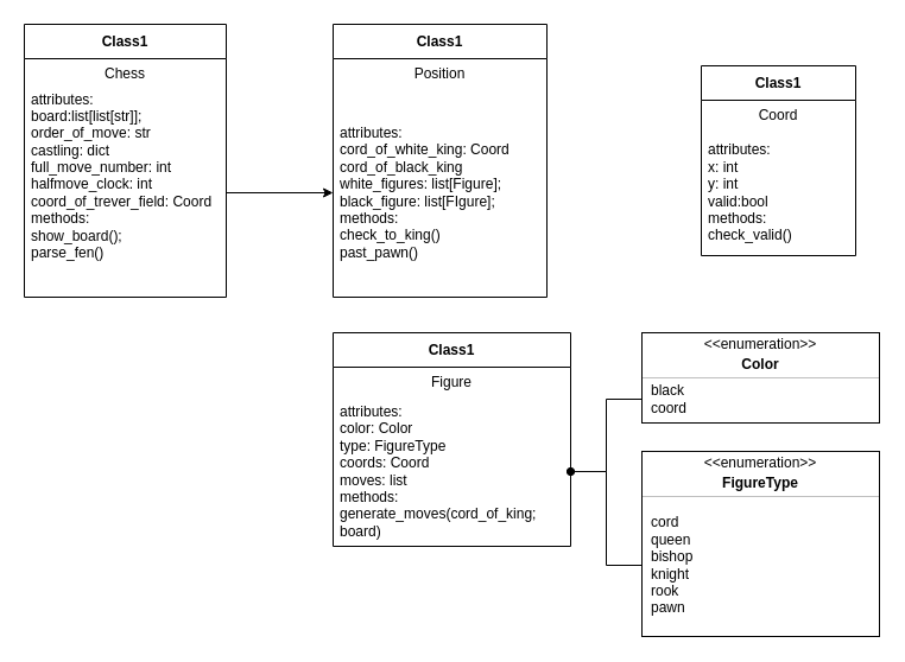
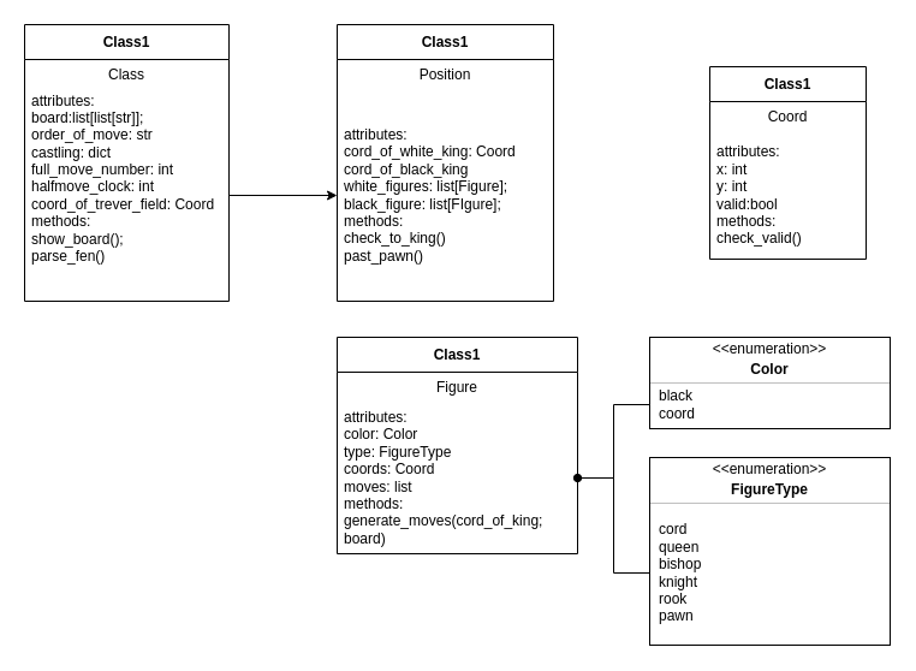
  <mxCell id="0" />
  <mxCell id="1" parent="0" />
  <mxCell id="2" value="Class1" style="swimlane;fontStyle=1;align=center;verticalAlign=middle;childLayout=stackLayout;horizontal=1;startSize=29;horizontalStack=0;resizeParent=1;resizeParentMax=0;resizeLast=0;collapsible=0;marginBottom=0;html=1;whiteSpace=wrap;" parent="1" vertex="1"><mxGeometry x="20" y="20" width="170" height="230" as="geometry" /></mxCell>
- <mxCell id="3" value="Chess" style="text;html=1;strokeColor=none;fillColor=none;align=center;verticalAlign=middle;spacingLeft=4;spacingRight=4;overflow=hidden;rotatable=0;points=[[0,0.5],[1,0.5]];portConstraint=eastwest;whiteSpace=wrap;" parent="2" vertex="1"><mxGeometry y="29" width="170" height="25" as="geometry" /></mxCell>
+ <mxCell id="3" value="Class" style="text;html=1;strokeColor=none;fillColor=none;align=center;verticalAlign=middle;spacingLeft=4;spacingRight=4;overflow=hidden;rotatable=0;points=[[0,0.5],[1,0.5]];portConstraint=eastwest;whiteSpace=wrap;" parent="2" vertex="1"><mxGeometry y="29" width="170" height="25" as="geometry" /></mxCell>
  <mxCell id="4" value="attributes:&lt;div&gt;board:list[list[str]];&lt;/div&gt;&lt;div&gt;order_of_move: str&lt;/div&gt;&lt;div&gt;castling: dict&lt;/div&gt;&lt;div&gt;full_move_number: int&lt;/div&gt;&lt;div&gt;halfmove_clock: int&lt;/div&gt;&lt;div&gt;coord_of_trever_field: Coord&lt;/div&gt;&lt;div&gt;&lt;div&gt;methods:&lt;/div&gt;&lt;div&gt;show_board();&lt;/div&gt;&lt;/div&gt;&lt;div&gt;parse_fen()&lt;/div&gt;&lt;div&gt;&lt;br&gt;&lt;/div&gt;&lt;div&gt;&lt;br&gt;&lt;/div&gt;&lt;div&gt;&lt;br&gt;&lt;/div&gt;&lt;div&gt;&lt;br&gt;&lt;/div&gt;" style="text;html=1;strokeColor=none;fillColor=none;align=left;verticalAlign=middle;spacingLeft=4;spacingRight=4;overflow=hidden;rotatable=0;points=[[0,0.5],[1,0.5]];portConstraint=eastwest;whiteSpace=wrap;" parent="2" vertex="1"><mxGeometry y="54" width="170" height="176" as="geometry" /></mxCell>
  <mxCell id="5" value="Class1" style="swimlane;fontStyle=1;align=center;verticalAlign=middle;childLayout=stackLayout;horizontal=1;startSize=29;horizontalStack=0;resizeParent=1;resizeParentMax=0;resizeLast=0;collapsible=0;marginBottom=0;html=1;whiteSpace=wrap;" parent="1" vertex="1"><mxGeometry x="280" y="280" width="200" height="180" as="geometry" /></mxCell>
  <mxCell id="6" value="Figure" style="text;html=1;strokeColor=none;fillColor=none;align=center;verticalAlign=middle;spacingLeft=4;spacingRight=4;overflow=hidden;rotatable=0;points=[[0,0.5],[1,0.5]];portConstraint=eastwest;whiteSpace=wrap;" parent="5" vertex="1"><mxGeometry y="29" width="200" height="25" as="geometry" /></mxCell>
  <mxCell id="7" value="attributes:&lt;div&gt;color: Color&lt;/div&gt;&lt;div&gt;type: FigureType&lt;/div&gt;&lt;div&gt;coords: Coord&lt;/div&gt;&lt;div&gt;moves: list&lt;/div&gt;&lt;div&gt;methods:&lt;/div&gt;&lt;div&gt;generate_moves(cord_of_king; board)&lt;/div&gt;" style="text;html=1;strokeColor=none;fillColor=none;align=left;verticalAlign=middle;spacingLeft=4;spacingRight=4;overflow=hidden;rotatable=0;points=[[0,0.5],[1,0.5]];portConstraint=eastwest;whiteSpace=wrap;" parent="5" vertex="1"><mxGeometry y="54" width="200" height="126" as="geometry" /></mxCell>
  <mxCell id="8" value="Class1" style="swimlane;fontStyle=1;align=center;verticalAlign=middle;childLayout=stackLayout;horizontal=1;startSize=29;horizontalStack=0;resizeParent=1;resizeParentMax=0;resizeLast=0;collapsible=0;marginBottom=0;html=1;whiteSpace=wrap;" parent="1" vertex="1"><mxGeometry x="280" y="20" width="180" height="230" as="geometry" /></mxCell>
  <mxCell id="9" value="Position" style="text;html=1;strokeColor=none;fillColor=none;align=center;verticalAlign=middle;spacingLeft=4;spacingRight=4;overflow=hidden;rotatable=0;points=[[0,0.5],[1,0.5]];portConstraint=eastwest;whiteSpace=wrap;" parent="8" vertex="1"><mxGeometry y="29" width="180" height="25" as="geometry" /></mxCell>
  <mxCell id="10" value="attributes:&lt;div&gt;cord_of_white_king: Coord&lt;/div&gt;&lt;div&gt;cord_of_black_king&lt;/div&gt;&lt;div&gt;white_figures: list[Figure];&lt;/div&gt;&lt;div&gt;black_figure: list[FIgure];&lt;br&gt;&lt;div&gt;methods:&lt;/div&gt;&lt;/div&gt;&lt;div&gt;check_to_king()&lt;/div&gt;&lt;div&gt;past_pawn()&lt;/div&gt;" style="text;html=1;strokeColor=none;fillColor=none;align=left;verticalAlign=middle;spacingLeft=4;spacingRight=4;overflow=hidden;rotatable=0;points=[[0,0.5],[1,0.5]];portConstraint=eastwest;whiteSpace=wrap;" parent="8" vertex="1"><mxGeometry y="54" width="180" height="176" as="geometry" /></mxCell>
  <mxCell id="11" value="Class1" style="swimlane;fontStyle=1;align=center;verticalAlign=middle;childLayout=stackLayout;horizontal=1;startSize=29;horizontalStack=0;resizeParent=1;resizeParentMax=0;resizeLast=0;collapsible=0;marginBottom=0;html=1;whiteSpace=wrap;" parent="1" vertex="1"><mxGeometry x="590" y="55" width="130" height="160" as="geometry" /></mxCell>
  <mxCell id="12" value="Coord" style="text;html=1;strokeColor=none;fillColor=none;align=center;verticalAlign=middle;spacingLeft=4;spacingRight=4;overflow=hidden;rotatable=0;points=[[0,0.5],[1,0.5]];portConstraint=eastwest;whiteSpace=wrap;" parent="11" vertex="1"><mxGeometry y="29" width="130" height="25" as="geometry" /></mxCell>
  <mxCell id="13" value="attributes:&lt;div&gt;x: int&lt;/div&gt;&lt;div&gt;y: int&lt;/div&gt;&lt;div&gt;valid:bool&lt;/div&gt;&lt;div&gt;methods:&lt;/div&gt;&lt;div&gt;check_valid()&lt;/div&gt;" style="text;html=1;strokeColor=none;fillColor=none;align=left;verticalAlign=middle;spacingLeft=4;spacingRight=4;overflow=hidden;rotatable=0;points=[[0,0.5],[1,0.5]];portConstraint=eastwest;whiteSpace=wrap;" parent="11" vertex="1"><mxGeometry y="54" width="130" height="106" as="geometry" /></mxCell>
  <mxCell id="14" value="" style="fontStyle=1;align=center;verticalAlign=middle;childLayout=stackLayout;horizontal=1;horizontalStack=0;resizeParent=1;resizeParentMax=0;resizeLast=0;marginBottom=0;" parent="1" vertex="1"><mxGeometry x="540" y="280" width="200" height="76" as="geometry" /></mxCell>
  <mxCell id="15" value="&amp;lt;&amp;lt;enumeration&amp;gt;&amp;gt;" style="html=1;align=center;spacing=0;verticalAlign=middle;strokeColor=none;fillColor=none;whiteSpace=wrap;" parent="14" vertex="1"><mxGeometry width="200" height="20" as="geometry" /></mxCell>
  <mxCell id="16" value="Color" style="html=1;align=center;spacing=0;verticalAlign=middle;strokeColor=none;fillColor=none;whiteSpace=wrap;fontStyle=1;" parent="14" vertex="1"><mxGeometry y="20" width="200" height="14" as="geometry" /></mxCell>
  <mxCell id="17" value="" style="line;strokeWidth=0.25;fillColor=none;align=left;verticalAlign=middle;spacingTop=-1;spacingLeft=3;spacingRight=3;rotatable=0;labelPosition=right;points=[];portConstraint=eastwest;" parent="14" vertex="1"><mxGeometry y="34" width="200" height="8" as="geometry" /></mxCell>
  <mxCell id="18" value="black&lt;div&gt;coord&lt;/div&gt;" style="html=1;align=left;spacing=0;spacingLeft=8;verticalAlign=middle;strokeColor=none;fillColor=none;whiteSpace=wrap;" parent="14" vertex="1"><mxGeometry y="42" width="200" height="28" as="geometry" /></mxCell>
  <mxCell id="19" value="" style="html=1;align=left;spacing=0;spacingLeft=8;verticalAlign=middle;strokeColor=none;fillColor=none;whiteSpace=wrap;" parent="14" vertex="1"><mxGeometry y="70" width="200" height="6" as="geometry" /></mxCell>
  <mxCell id="20" value="" style="fontStyle=1;align=center;verticalAlign=middle;childLayout=stackLayout;horizontal=1;horizontalStack=0;resizeParent=1;resizeParentMax=0;resizeLast=0;marginBottom=0;" parent="1" vertex="1"><mxGeometry x="540" y="380" width="200" height="156" as="geometry" /></mxCell>
  <mxCell id="21" value="&amp;lt;&amp;lt;enumeration&amp;gt;&amp;gt;" style="html=1;align=center;spacing=0;verticalAlign=middle;strokeColor=none;fillColor=none;whiteSpace=wrap;" parent="20" vertex="1"><mxGeometry width="200" height="20" as="geometry" /></mxCell>
  <mxCell id="22" value="FigureType" style="html=1;align=center;spacing=0;verticalAlign=middle;strokeColor=none;fillColor=none;whiteSpace=wrap;fontStyle=1;" parent="20" vertex="1"><mxGeometry y="20" width="200" height="14" as="geometry" /></mxCell>
  <mxCell id="23" value="" style="line;strokeWidth=0.25;fillColor=none;align=left;verticalAlign=middle;spacingTop=-1;spacingLeft=3;spacingRight=3;rotatable=0;labelPosition=right;points=[];portConstraint=eastwest;" parent="20" vertex="1"><mxGeometry y="34" width="200" height="8" as="geometry" /></mxCell>
  <mxCell id="24" value="cord&lt;div&gt;queen&lt;br&gt;&lt;div&gt;bishop&lt;/div&gt;&lt;div&gt;knight&lt;/div&gt;&lt;div&gt;rook&lt;/div&gt;&lt;div&gt;pawn&lt;/div&gt;&lt;/div&gt;" style="html=1;align=left;spacing=0;spacingLeft=8;verticalAlign=middle;strokeColor=none;fillColor=none;whiteSpace=wrap;" parent="20" vertex="1"><mxGeometry y="42" width="200" height="108" as="geometry" /></mxCell>
  <mxCell id="25" value="" style="html=1;align=left;spacing=0;spacingLeft=8;verticalAlign=middle;strokeColor=none;fillColor=none;whiteSpace=wrap;" parent="20" vertex="1"><mxGeometry y="150" width="200" height="6" as="geometry" /></mxCell>
  <mxCell id="26" value="" style="edgeStyle=orthogonalEdgeStyle;rounded=0;orthogonalLoop=1;jettySize=auto;html=1;endArrow=oval;endFill=1;" parent="1" source="18" target="7" edge="1"><mxGeometry relative="1" as="geometry" /></mxCell>
  <mxCell id="27" value="" style="edgeStyle=orthogonalEdgeStyle;rounded=0;orthogonalLoop=1;jettySize=auto;html=1;endArrow=oval;endFill=1;" parent="1" source="24" target="7" edge="1"><mxGeometry relative="1" as="geometry" /></mxCell>
  <mxCell id="28" value="" style="edgeStyle=orthogonalEdgeStyle;rounded=0;orthogonalLoop=1;jettySize=auto;html=1;" parent="1" source="4" target="10" edge="1"><mxGeometry relative="1" as="geometry" /></mxCell>
